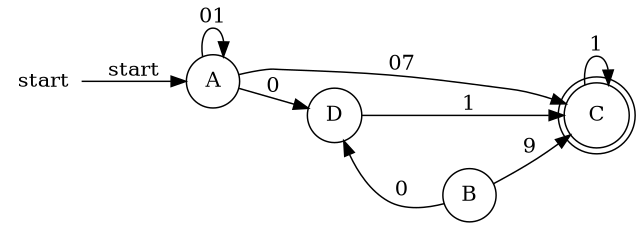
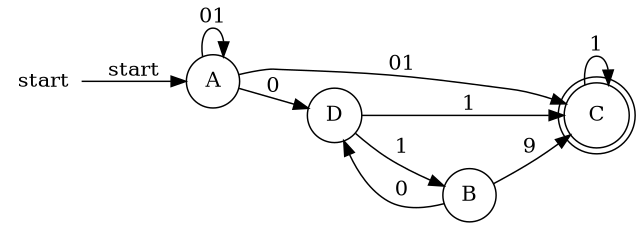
  digraph {
    order=out
    rankdir=LR
    node [shape=circle]
    start [shape=plaintext width=0]
    A
    C [shape=doublecircle]
    D
    B
    start -> A [label=start]
    A -> A [label=01]
-   A -> C [label=07]
+   A -> C [label=01]
    A -> D [label=0]
    C -> C [label=1]
    D -> C [label=1 weight=9]
+   D -> B [label=1]
    B -> C [label=9 weight=9]
    B -> D [label=0]
  }
